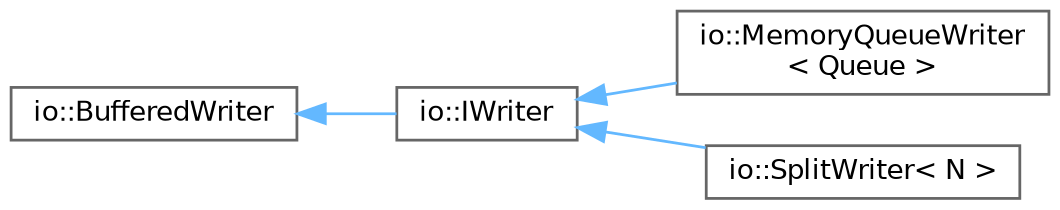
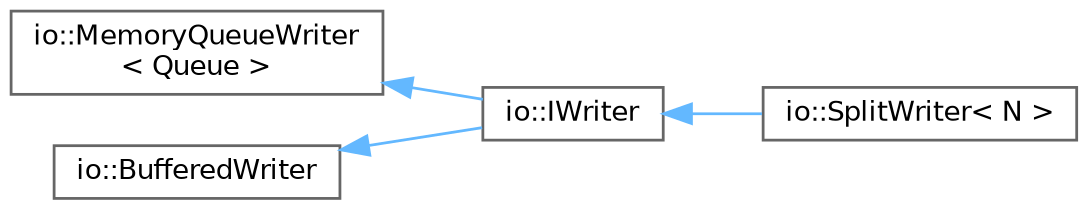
  digraph {
    rankdir=LR
    node [color=grey40 fillcolor=white fontname=Helvetica fontsize=10 shape=box style=filled]
    edge [color=steelblue1 dir=back fontname=Helvetica fontsize=10 labelfontname=Helvetica labelfontsize=10 style=solid]
    n1 [height=0.2 label="io::IWriter" width=0.4]
    n2 [height=0.2 label="io::MemoryQueueWriter\l\< Queue \>" width=0.4]
    n3 [height=0.2 label="io::SplitWriter\< N \>" width=0.4]
    n4 [height=0.2 label="io::BufferedWriter" width=0.4]
-   n1 -> n2
+   n2 -> n1
    n1 -> n3
    n4 -> n1
  }
